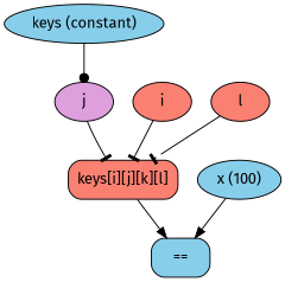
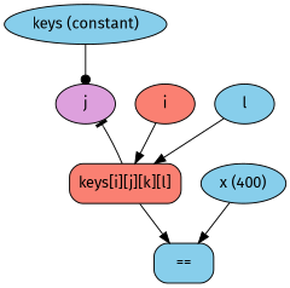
  digraph {
    fontname="Fira Sans"
    node [fillcolor=skyblue fontname="Fira Sans" shape=ellipse style="rounded,filled"]
    edge [arrowhead=normal fontname="Fira Sans"]
    n1 [label="keys (constant)" style=filled]
    n2 [fillcolor=plum label=j]
    n3 [fillcolor=salmon label="keys[i][j][k][l]" shape=box]
    n4 [label="==" shape=box]
-   n5 [label="x (100)" style=filled]
+   n5 [label="x (400)" style=filled]
    n6 [fillcolor=salmon label=i]
-   n7 [fillcolor=salmon label=l]
+   n7 [label=l]
    n1 -> n2 [arrowhead=dot]
-   n2 -> n3 [arrowhead=tee]
+   n3 -> n2 [arrowhead=tee]
    n3 -> n4
    n5 -> n4
-   n6 -> n3 [arrowhead=tee]
-   n7 -> n3 [arrowhead=tee]
+   n6 -> n3
+   n7 -> n3
  }
